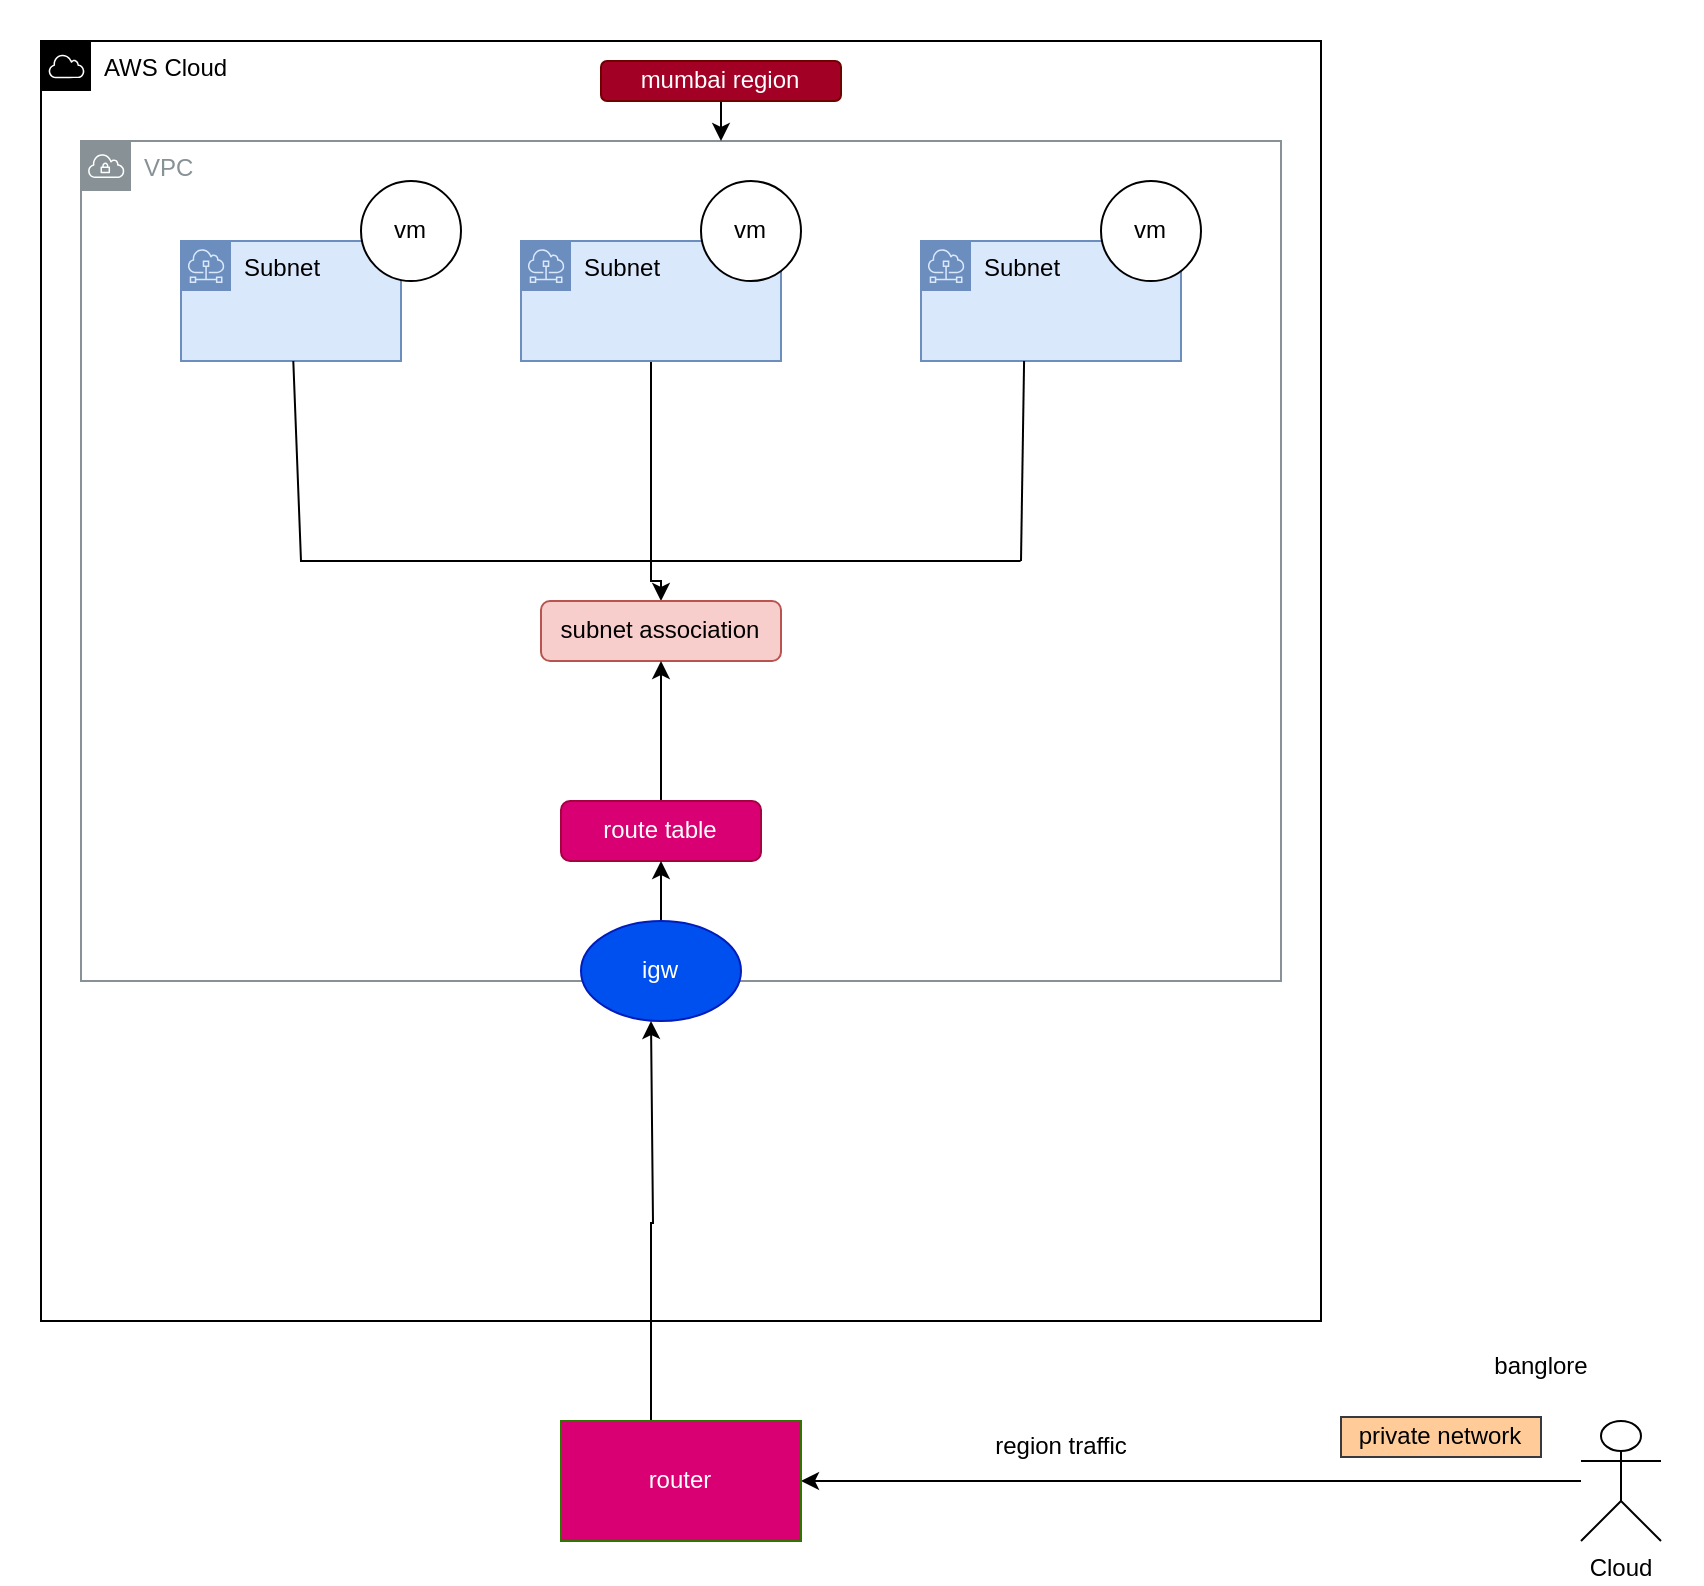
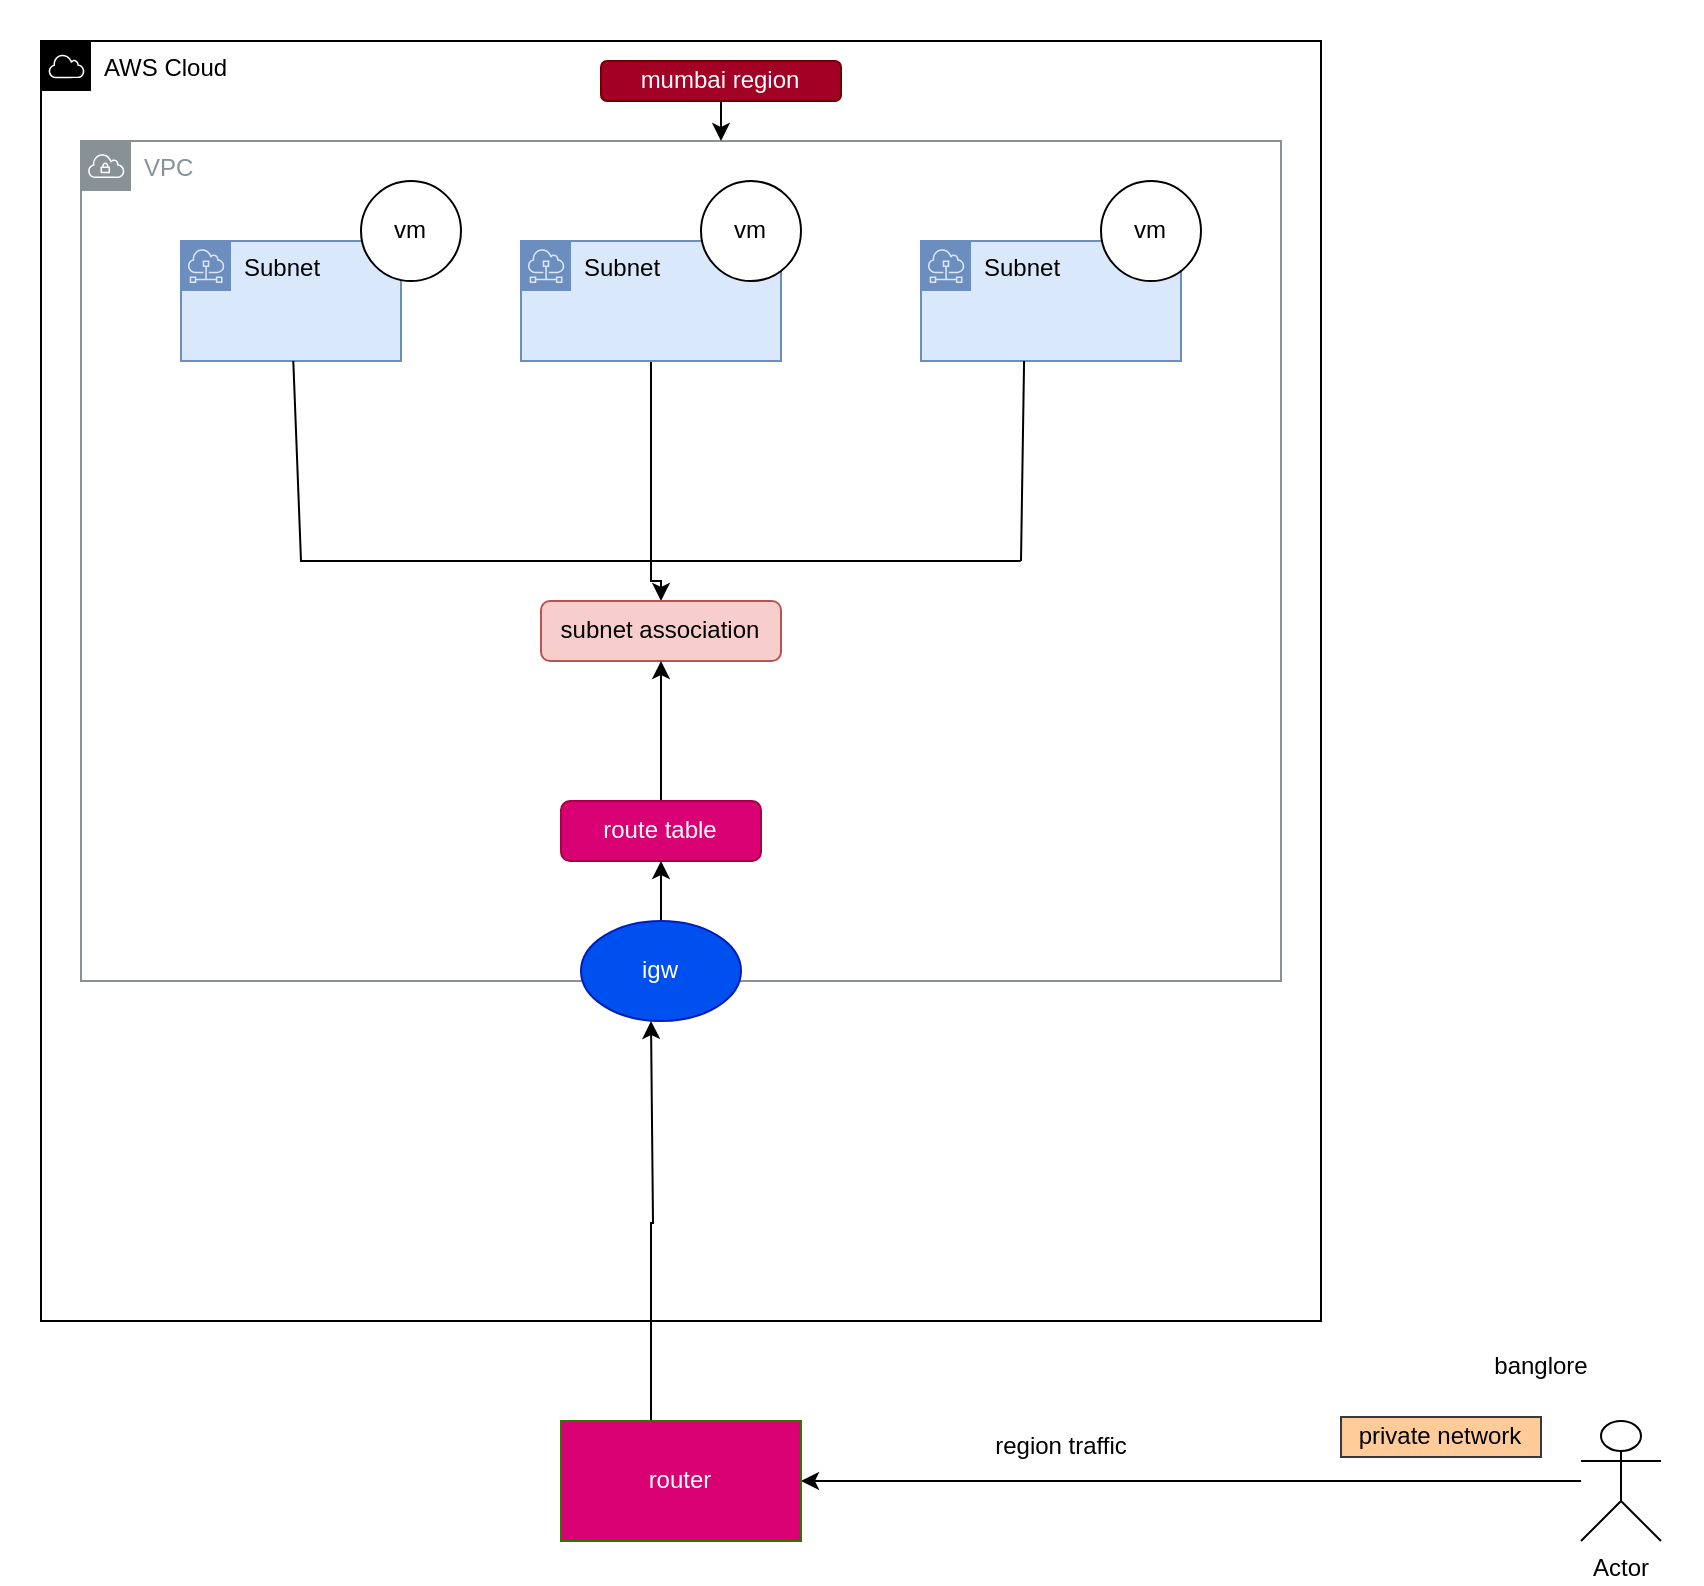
  <mxCell id="0" />
  <mxCell id="1" parent="0" />
  <mxCell id="2" value="AWS Cloud" style="sketch=0;outlineConnect=0;html=1;whiteSpace=wrap;fontSize=12;fontStyle=0;shape=mxgraph.aws4.group;grIcon=mxgraph.aws4.group_aws_cloud;verticalAlign=top;align=left;spacingLeft=30;dashed=0;" parent="1" vertex="1"><mxGeometry x="20" y="20" width="640" height="640" as="geometry" /></mxCell>
  <mxCell id="3" value="VPC" style="sketch=0;outlineConnect=0;gradientColor=none;html=1;whiteSpace=wrap;fontSize=12;fontStyle=0;shape=mxgraph.aws4.group;grIcon=mxgraph.aws4.group_vpc;strokeColor=#879196;fillColor=none;verticalAlign=top;align=left;spacingLeft=30;fontColor=#879196;dashed=0;" parent="1" vertex="1"><mxGeometry x="40" y="70" width="600" height="420" as="geometry" /></mxCell>
  <mxCell id="4" value="" style="edgeStyle=orthogonalEdgeStyle;rounded=0;orthogonalLoop=1;jettySize=auto;html=1;" parent="1" source="5" edge="1"><mxGeometry relative="1" as="geometry"><mxPoint x="360" y="70" as="targetPoint" /></mxGeometry></mxCell>
  <mxCell id="5" value="mumbai region" style="rounded=1;whiteSpace=wrap;html=1;fillColor=#a20025;fontColor=#ffffff;strokeColor=#6F0000;" parent="1" vertex="1"><mxGeometry x="300" y="30" width="120" height="20" as="geometry" /></mxCell>
  <mxCell id="6" value="Subnet" style="sketch=0;outlineConnect=0;html=1;whiteSpace=wrap;fontSize=12;fontStyle=0;shape=mxgraph.aws4.group;grIcon=mxgraph.aws4.group_subnet;strokeColor=#6c8ebf;fillColor=#dae8fc;verticalAlign=top;align=left;spacingLeft=30;dashed=0;" parent="1" vertex="1"><mxGeometry x="90" y="120" width="110" height="60" as="geometry" /></mxCell>
  <mxCell id="7" style="edgeStyle=orthogonalEdgeStyle;rounded=0;orthogonalLoop=1;jettySize=auto;html=1;entryX=0.5;entryY=0;entryDx=0;entryDy=0;" parent="1" source="8" target="16" edge="1"><mxGeometry relative="1" as="geometry"><Array as="points"><mxPoint x="325" y="290" /><mxPoint x="330" y="290" /></Array></mxGeometry></mxCell>
  <mxCell id="8" value="Subnet" style="sketch=0;outlineConnect=0;html=1;whiteSpace=wrap;fontSize=12;fontStyle=0;shape=mxgraph.aws4.group;grIcon=mxgraph.aws4.group_subnet;strokeColor=#6c8ebf;fillColor=#dae8fc;verticalAlign=top;align=left;spacingLeft=30;dashed=0;" parent="1" vertex="1"><mxGeometry x="260" y="120" width="130" height="60" as="geometry" /></mxCell>
  <mxCell id="9" value="Subnet" style="sketch=0;outlineConnect=0;html=1;whiteSpace=wrap;fontSize=12;fontStyle=0;shape=mxgraph.aws4.group;grIcon=mxgraph.aws4.group_subnet;strokeColor=#6c8ebf;fillColor=#dae8fc;verticalAlign=top;align=left;spacingLeft=30;dashed=0;" parent="1" vertex="1"><mxGeometry x="460" y="120" width="130" height="60" as="geometry" /></mxCell>
  <mxCell id="10" value="vm" style="ellipse;whiteSpace=wrap;html=1;" parent="1" vertex="1"><mxGeometry x="180" y="90" width="50" height="50" as="geometry" /></mxCell>
  <mxCell id="11" value="vm" style="ellipse;whiteSpace=wrap;html=1;" parent="1" vertex="1"><mxGeometry x="350" y="90" width="50" height="50" as="geometry" /></mxCell>
  <mxCell id="12" value="vm" style="ellipse;whiteSpace=wrap;html=1;" parent="1" vertex="1"><mxGeometry x="550" y="90" width="50" height="50" as="geometry" /></mxCell>
  <mxCell id="13" value="" style="endArrow=none;html=1;rounded=0;exitX=0.183;exitY=0.5;exitDx=0;exitDy=0;exitPerimeter=0;entryX=0.783;entryY=0.5;entryDx=0;entryDy=0;entryPerimeter=0;elbow=vertical;" parent="1" source="3" target="3" edge="1"><mxGeometry width="50" height="50" relative="1" as="geometry"><mxPoint x="330" y="230" as="sourcePoint" /><mxPoint x="380" y="180" as="targetPoint" /><Array as="points" /></mxGeometry></mxCell>
  <mxCell id="14" value="" style="endArrow=none;html=1;rounded=0;" parent="1" edge="1"><mxGeometry width="50" height="50" relative="1" as="geometry"><mxPoint x="510" y="280" as="sourcePoint" /><mxPoint x="511.538" y="180" as="targetPoint" /></mxGeometry></mxCell>
  <mxCell id="15" value="" style="endArrow=none;html=1;rounded=0;" parent="1" target="6" edge="1"><mxGeometry width="50" height="50" relative="1" as="geometry"><mxPoint x="250" y="280" as="sourcePoint" /><mxPoint x="335" y="190" as="targetPoint" /><Array as="points"><mxPoint x="150" y="280" /></Array></mxGeometry></mxCell>
  <mxCell id="16" value="subnet association" style="rounded=1;whiteSpace=wrap;html=1;fillColor=#f8cecc;strokeColor=#b85450;" parent="1" vertex="1"><mxGeometry x="270" y="300" width="120" height="30" as="geometry" /></mxCell>
  <mxCell id="17" style="edgeStyle=orthogonalEdgeStyle;rounded=0;orthogonalLoop=1;jettySize=auto;html=1;entryX=0.5;entryY=1;entryDx=0;entryDy=0;" edge="1" parent="1" source="18" target="16"><mxGeometry relative="1" as="geometry" /></mxCell>
  <mxCell id="18" value="route table" style="rounded=1;whiteSpace=wrap;html=1;fillColor=#d80073;fontColor=#ffffff;strokeColor=#A50040;" vertex="1" parent="1"><mxGeometry x="280" y="400" width="100" height="30" as="geometry" /></mxCell>
  <mxCell id="19" value="" style="edgeStyle=orthogonalEdgeStyle;rounded=0;orthogonalLoop=1;jettySize=auto;html=1;" edge="1" parent="1" source="20" target="18"><mxGeometry relative="1" as="geometry" /></mxCell>
  <mxCell id="20" value="igw" style="ellipse;whiteSpace=wrap;html=1;fillColor=#0050ef;fontColor=#ffffff;strokeColor=#001DBC;" vertex="1" parent="1"><mxGeometry x="290" y="460" width="80" height="50" as="geometry" /></mxCell>
  <mxCell id="21" style="edgeStyle=orthogonalEdgeStyle;rounded=0;orthogonalLoop=1;jettySize=auto;html=1;entryX=1;entryY=0.5;entryDx=0;entryDy=0;" edge="1" parent="1" source="22" target="24"><mxGeometry relative="1" as="geometry" /></mxCell>
- <mxCell id="22" value="Cloud" style="shape=umlActor;verticalLabelPosition=bottom;verticalAlign=top;html=1;outlineConnect=0;" vertex="1" parent="1"><mxGeometry x="790" y="710" width="40" height="60" as="geometry" /></mxCell>
+ <mxCell id="22" value="Actor" style="shape=umlActor;verticalLabelPosition=bottom;verticalAlign=top;html=1;outlineConnect=0;" vertex="1" parent="1"><mxGeometry x="790" y="710" width="40" height="60" as="geometry" /></mxCell>
  <mxCell id="23" style="edgeStyle=orthogonalEdgeStyle;rounded=0;orthogonalLoop=1;jettySize=auto;html=1;" edge="1" parent="1"><mxGeometry relative="1" as="geometry"><mxPoint x="335" y="710" as="sourcePoint" /><mxPoint x="325" y="510" as="targetPoint" /><Array as="points"><mxPoint x="335" y="711" /><mxPoint x="325" y="711" /><mxPoint x="325" y="611" /><mxPoint x="326" y="611" /></Array></mxGeometry></mxCell>
  <mxCell id="24" value="router" style="whiteSpace=wrap;html=1;fillColor=#d80073;fontColor=#ffffff;strokeColor=#2D7600;" vertex="1" parent="1"><mxGeometry x="280" y="710" width="120" height="60" as="geometry" /></mxCell>
  <mxCell id="25" value="region traffic" style="text;html=1;align=center;verticalAlign=middle;resizable=0;points=[];autosize=1;strokeColor=none;fillColor=none;" vertex="1" parent="1"><mxGeometry x="485" y="708" width="90" height="30" as="geometry" /></mxCell>
  <mxCell id="26" value="private network" style="whiteSpace=wrap;html=1;fillColor=#ffcc99;strokeColor=#36393d;" vertex="1" parent="1"><mxGeometry x="670" y="708" width="100" height="20" as="geometry" /></mxCell>
  <mxCell id="27" value="banglore" style="text;html=1;align=center;verticalAlign=middle;resizable=0;points=[];autosize=1;strokeColor=none;fillColor=none;" vertex="1" parent="1"><mxGeometry x="735" y="668" width="70" height="30" as="geometry" /></mxCell>
